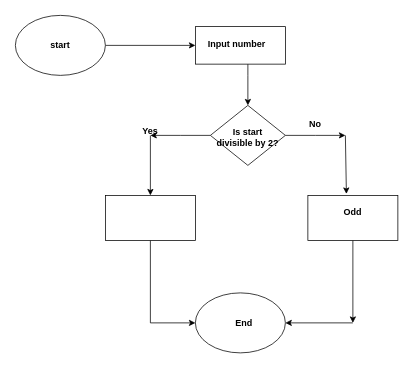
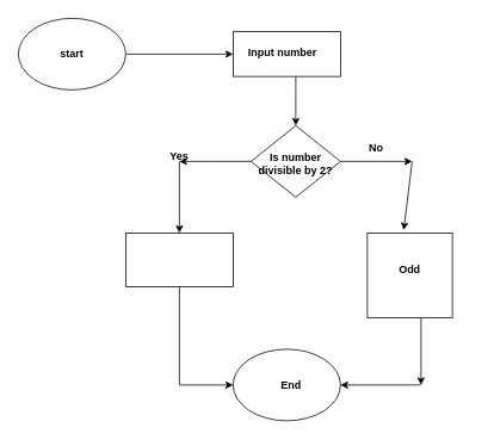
  <mxCell id="0" />
  <mxCell id="1" parent="0" />
  <mxCell id="2" style="edgeStyle=orthogonalEdgeStyle;rounded=0;orthogonalLoop=1;jettySize=auto;html=1;entryX=0;entryY=0.5;entryDx=0;entryDy=0;" edge="1" parent="1" source="3" target="5"><mxGeometry relative="1" as="geometry" /></mxCell>
  <mxCell id="3" value="" style="ellipse;whiteSpace=wrap;html=1;" vertex="1" parent="1"><mxGeometry x="20" y="20" width="120" height="80" as="geometry" /></mxCell>
  <mxCell id="4" style="edgeStyle=orthogonalEdgeStyle;rounded=0;orthogonalLoop=1;jettySize=auto;html=1;entryX=0.5;entryY=0;entryDx=0;entryDy=0;" edge="1" parent="1" source="5" target="8"><mxGeometry relative="1" as="geometry"><Array as="points"><mxPoint x="330" y="100" /><mxPoint x="330" y="100" /></Array></mxGeometry></mxCell>
  <mxCell id="5" value="" style="rounded=0;whiteSpace=wrap;html=1;" vertex="1" parent="1"><mxGeometry x="260" y="35" width="120" height="50" as="geometry" /></mxCell>
  <mxCell id="6" style="edgeStyle=orthogonalEdgeStyle;rounded=0;orthogonalLoop=1;jettySize=auto;html=1;" edge="1" parent="1" source="8"><mxGeometry relative="1" as="geometry"><mxPoint x="200" y="180" as="targetPoint" /></mxGeometry></mxCell>
  <mxCell id="7" style="edgeStyle=orthogonalEdgeStyle;rounded=0;orthogonalLoop=1;jettySize=auto;html=1;" edge="1" parent="1" source="8"><mxGeometry relative="1" as="geometry"><mxPoint x="460" y="180" as="targetPoint" /></mxGeometry></mxCell>
  <mxCell id="8" value="" style="rhombus;whiteSpace=wrap;html=1;" vertex="1" parent="1"><mxGeometry x="280" y="140" width="100" height="80" as="geometry" /></mxCell>
  <mxCell id="9" style="edgeStyle=orthogonalEdgeStyle;rounded=0;orthogonalLoop=1;jettySize=auto;html=1;entryX=0;entryY=0.5;entryDx=0;entryDy=0;" edge="1" parent="1" source="10" target="13"><mxGeometry relative="1" as="geometry" /></mxCell>
  <mxCell id="10" value="" style="rounded=0;whiteSpace=wrap;html=1;" vertex="1" parent="1"><mxGeometry x="140" y="260" width="120" height="60" as="geometry" /></mxCell>
  <mxCell id="11" style="edgeStyle=orthogonalEdgeStyle;rounded=0;orthogonalLoop=1;jettySize=auto;html=1;" edge="1" parent="1" source="12"><mxGeometry relative="1" as="geometry"><mxPoint x="470" y="430" as="targetPoint" /><Array as="points"><mxPoint x="470" y="430" /><mxPoint x="470" y="430" /></Array></mxGeometry></mxCell>
- <mxCell id="12" value="&#10;Odd&#10;&#10;" style="rounded=0;whiteSpace=wrap;html=1;fontStyle=1" vertex="1" parent="1"><mxGeometry x="410" y="260" width="120" height="60" as="geometry" /></mxCell>
+ <mxCell id="12" value="&#10;Odd&#10;&#10;" style="rounded=0;whiteSpace=wrap;html=1;fontStyle=1" vertex="1" parent="1"><mxGeometry x="410" y="260" width="95" height="95" as="geometry" /></mxCell>
  <mxCell id="13" value="" style="ellipse;whiteSpace=wrap;html=1;" vertex="1" parent="1"><mxGeometry x="260" y="390" width="120" height="80" as="geometry" /></mxCell>
  <mxCell id="14" value="" style="endArrow=classic;html=1;rounded=0;entryX=0.5;entryY=0;entryDx=0;entryDy=0;" edge="1" parent="1" target="10"><mxGeometry width="50" height="50" relative="1" as="geometry"><mxPoint x="200" y="180" as="sourcePoint" /><mxPoint x="340" y="240" as="targetPoint" /></mxGeometry></mxCell>
  <mxCell id="15" value="" style="endArrow=classic;html=1;rounded=0;entryX=0.428;entryY=-0.033;entryDx=0;entryDy=0;entryPerimeter=0;" edge="1" parent="1" target="12"><mxGeometry width="50" height="50" relative="1" as="geometry"><mxPoint x="460" y="180" as="sourcePoint" /><mxPoint x="340" y="240" as="targetPoint" /></mxGeometry></mxCell>
  <mxCell id="16" value="" style="endArrow=classic;html=1;rounded=0;entryX=1;entryY=0.5;entryDx=0;entryDy=0;" edge="1" parent="1" target="13"><mxGeometry width="50" height="50" relative="1" as="geometry"><mxPoint x="470" y="430" as="sourcePoint" /><mxPoint x="340" y="240" as="targetPoint" /></mxGeometry></mxCell>
  <mxCell id="17" value="start" style="text;html=1;align=center;verticalAlign=middle;whiteSpace=wrap;rounded=0;fontStyle=1" vertex="1" parent="1"><mxGeometry x="50" y="45" width="60" height="30" as="geometry" /></mxCell>
- <mxCell id="18" value="&#10;Is start divisible by 2?&#10;&#10;" style="text;html=1;align=center;verticalAlign=middle;whiteSpace=wrap;rounded=0;fontStyle=1" vertex="1" parent="1"><mxGeometry x="285" y="170" width="90" height="40" as="geometry" /></mxCell>
+ <mxCell id="18" value="&#10;Is number divisible by 2?&#10;&#10;" style="text;html=1;align=center;verticalAlign=middle;whiteSpace=wrap;rounded=0;fontStyle=1" vertex="1" parent="1"><mxGeometry x="285" y="170" width="90" height="40" as="geometry" /></mxCell>
  <mxCell id="19" value="Input number" style="text;whiteSpace=wrap;html=1;fontStyle=1" vertex="1" parent="1"><mxGeometry x="275" y="45" width="100" height="40" as="geometry" /></mxCell>
  <mxCell id="20" value="End" style="text;html=1;align=center;verticalAlign=middle;whiteSpace=wrap;rounded=0;fontStyle=1" vertex="1" parent="1"><mxGeometry x="295" y="415" width="60" height="30" as="geometry" /></mxCell>
  <mxCell id="21" value="Yes" style="text;html=1;align=center;verticalAlign=middle;whiteSpace=wrap;rounded=0;fontStyle=1" vertex="1" parent="1"><mxGeometry x="170" y="160" width="60" height="30" as="geometry" /></mxCell>
  <mxCell id="22" value="No" style="text;html=1;align=center;verticalAlign=middle;whiteSpace=wrap;rounded=0;fontStyle=1" vertex="1" parent="1"><mxGeometry x="390" y="150" width="60" height="30" as="geometry" /></mxCell>
